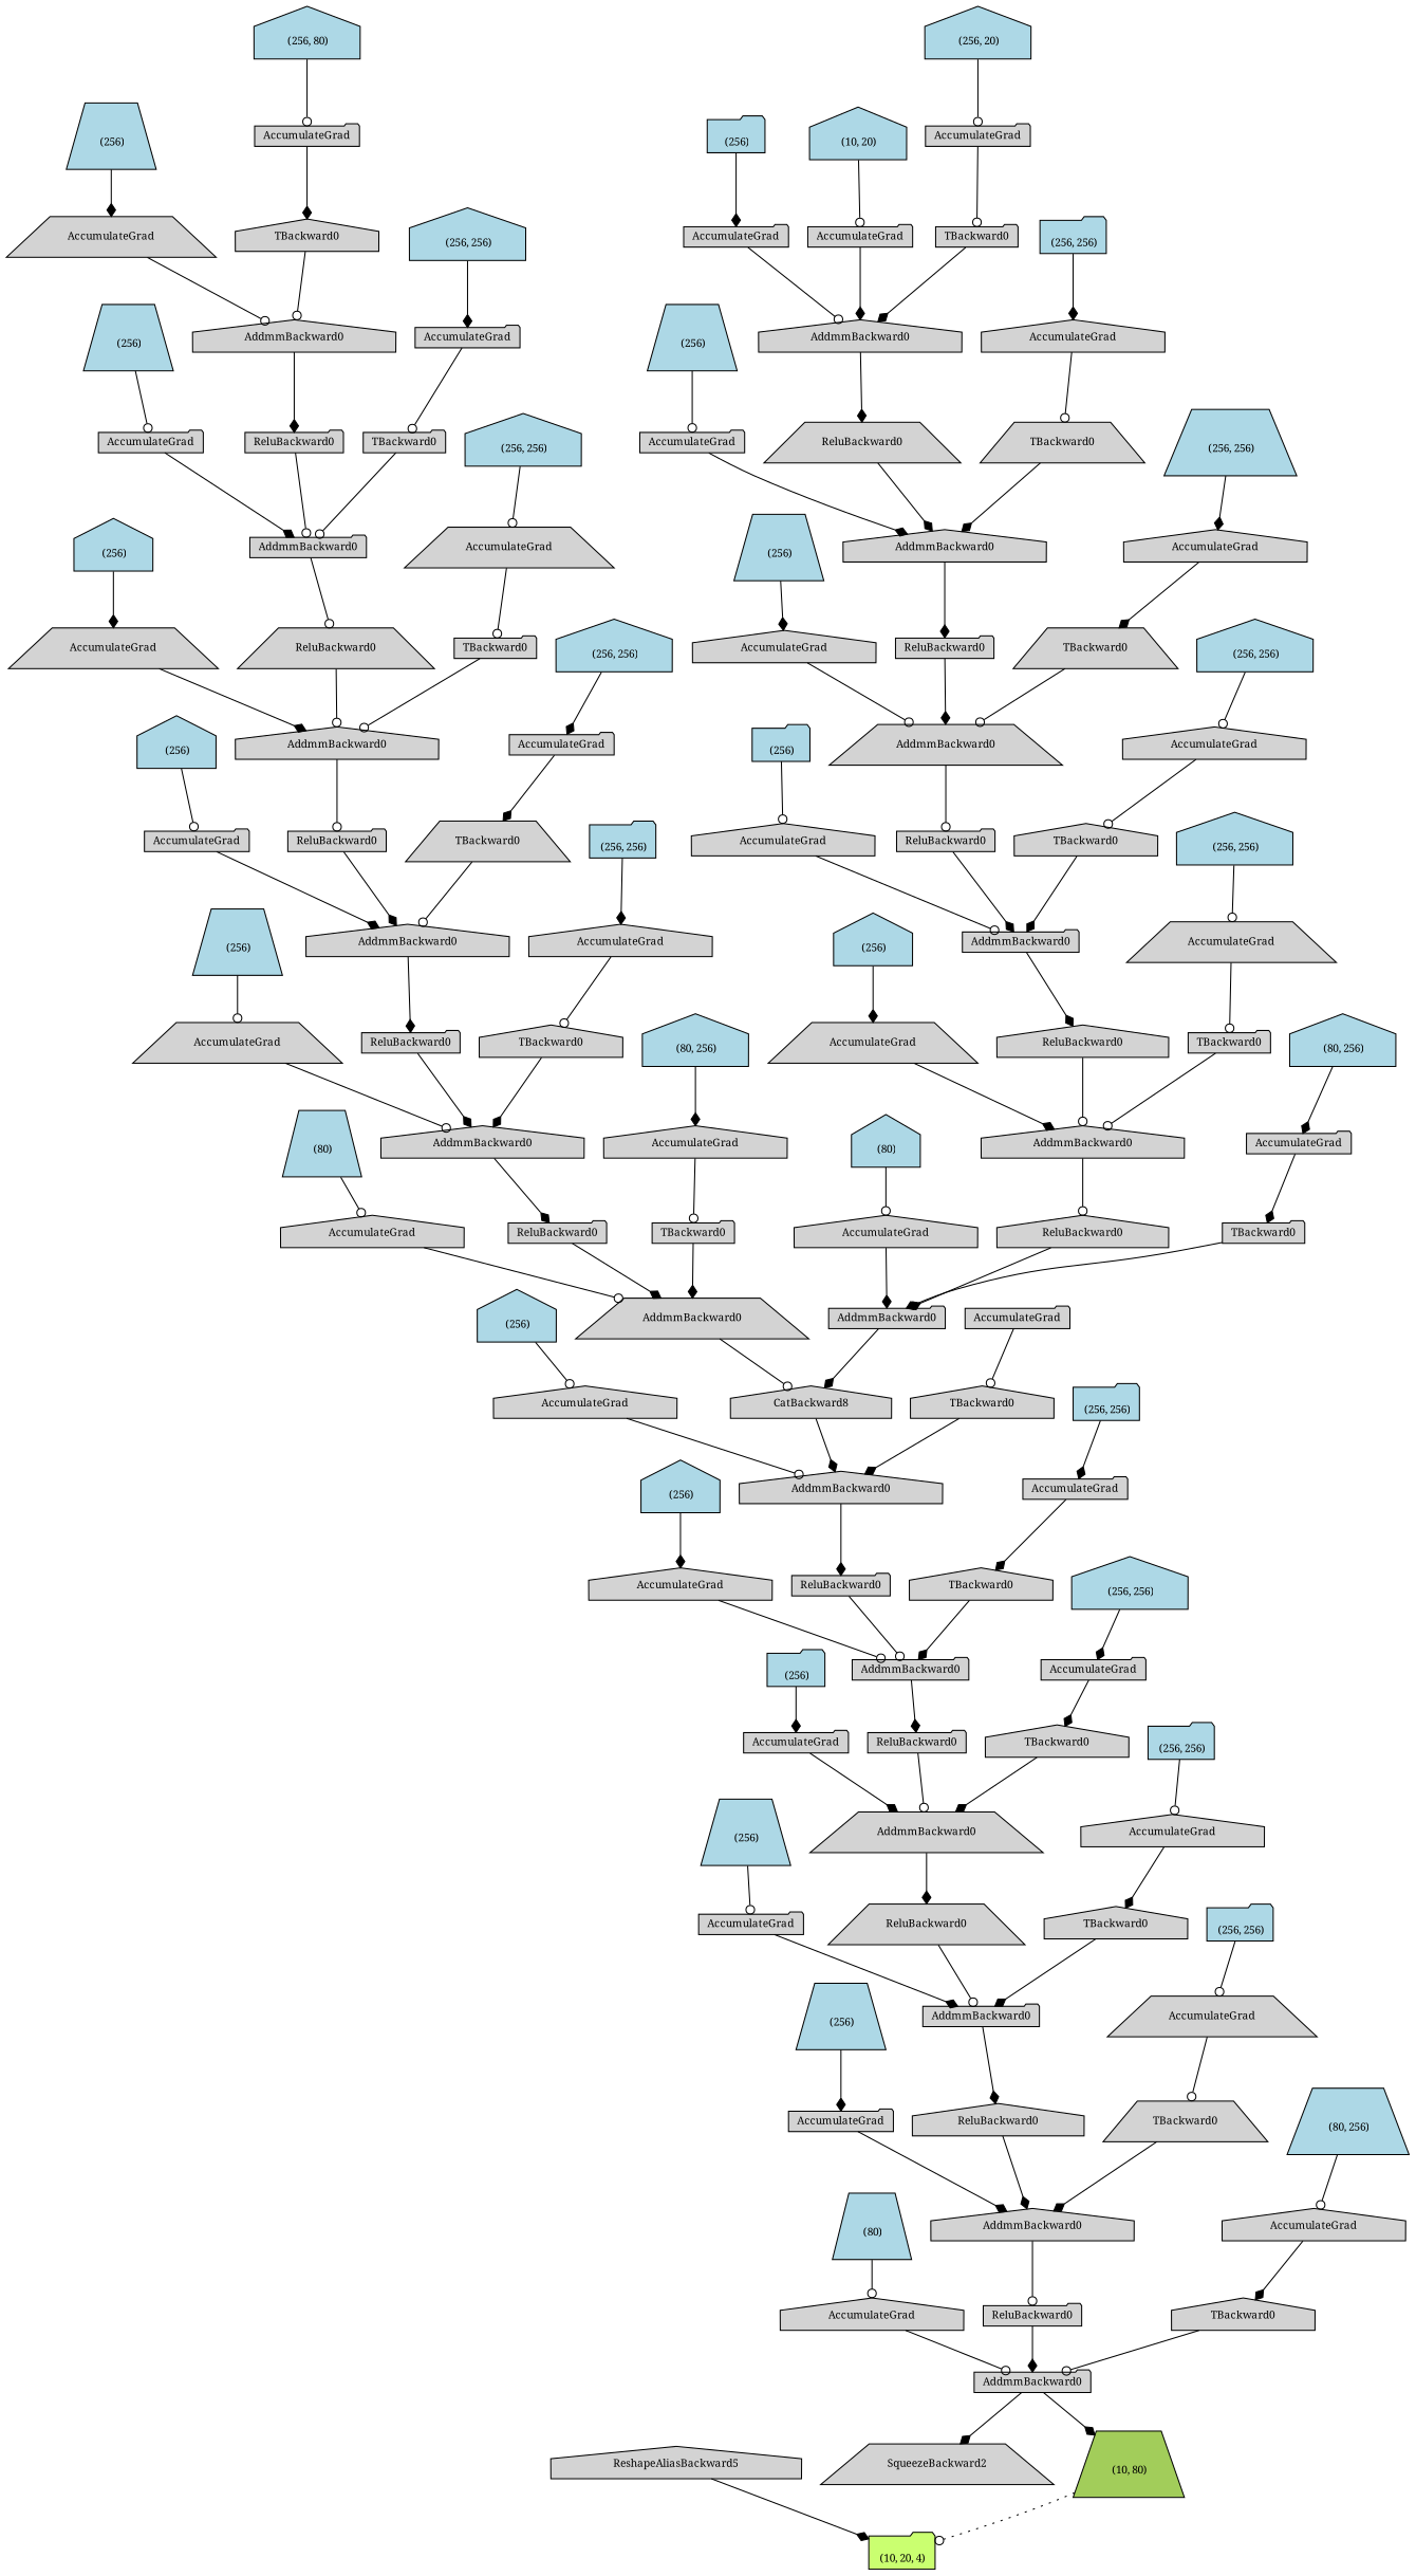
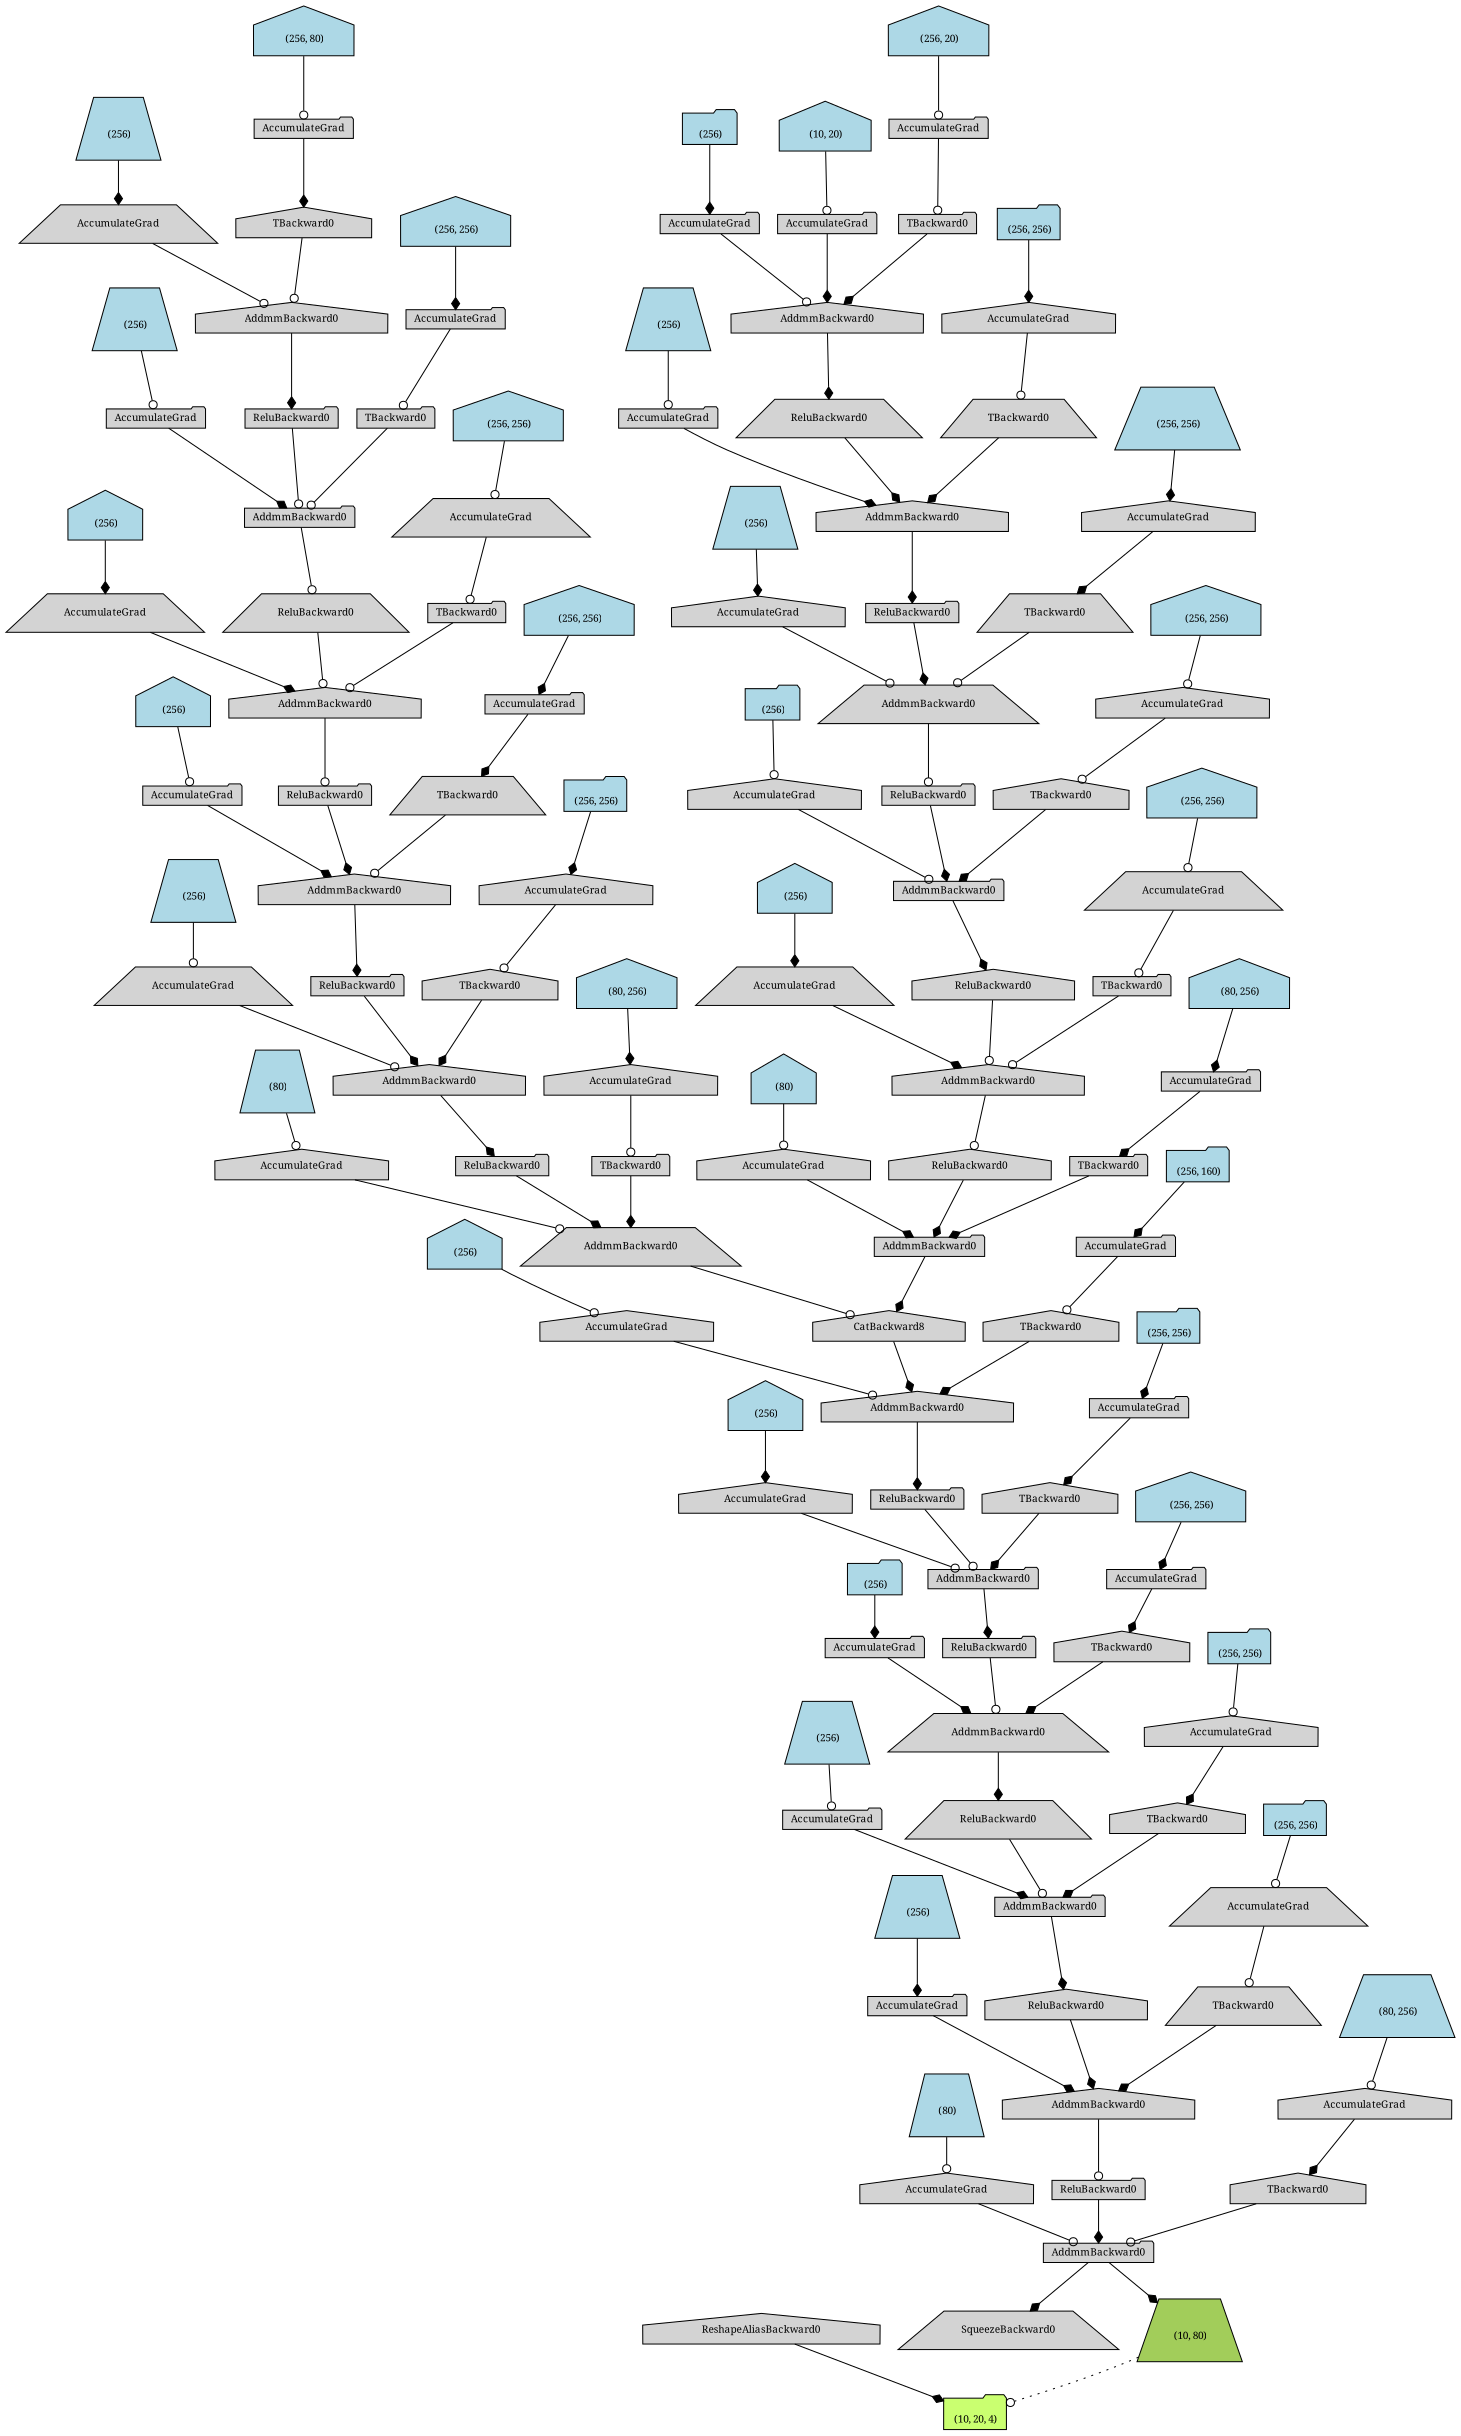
  digraph {
    fontname="Noto Serif"
    node [align=left fontname="Noto Serif" fontsize=10 ranksep=0.1 shape=house style=filled]
    edge [arrowhead=diamond fontname="Noto Serif"]
    n1 [fillcolor=darkolivegreen1 height=0.2 label="\n (10, 20, 4)" shape=folder]
-   n2 [height=0.2 label=ReshapeAliasBackward5]
-   n3 [height=0.2 label=SqueezeBackward2 shape=trapezium]
+   n2 [height=0.2 label=ReshapeAliasBackward0]
+   n3 [height=0.2 label=SqueezeBackward0 shape=trapezium]
    n4 [height=0.2 label=AddmmBackward0 shape=folder]
    n5 [fillcolor=darkolivegreen3 height=0.2 label="\n (10, 80)" shape=trapezium]
    n6 [height=0.2 label=AccumulateGrad]
    n7 [fillcolor=lightblue height=0.2 label="\n (80)" shape=trapezium]
    n8 [height=0.2 label=ReluBackward0 shape=folder]
    n9 [height=0.2 label=AddmmBackward0]
    n10 [height=0.2 label=AccumulateGrad shape=folder]
    n11 [fillcolor=lightblue height=0.2 label="\n (256)" shape=trapezium]
    n12 [height=0.2 label=ReluBackward0]
    n13 [height=0.2 label=AddmmBackward0 shape=folder]
    n14 [height=0.2 label=AccumulateGrad shape=folder]
    n15 [fillcolor=lightblue height=0.2 label="\n (256)" shape=trapezium]
    n16 [height=0.2 label=ReluBackward0 shape=trapezium]
    n17 [height=0.2 label=AddmmBackward0 shape=trapezium]
    n18 [height=0.2 label=AccumulateGrad shape=folder]
    n19 [fillcolor=lightblue height=0.2 label="\n (256)" shape=folder]
    n20 [height=0.2 label=ReluBackward0 shape=folder]
    n21 [height=0.2 label=AddmmBackward0 shape=folder]
    n22 [height=0.2 label=AccumulateGrad]
    n23 [fillcolor=lightblue height=0.2 label="\n (256)"]
    n24 [height=0.2 label=ReluBackward0 shape=folder]
    n25 [height=0.2 label=AddmmBackward0]
    n26 [height=0.2 label=AccumulateGrad]
    n27 [fillcolor=lightblue height=0.2 label="\n (256)"]
    n28 [height=0.2 label=CatBackward8]
    n29 [height=0.2 label=AddmmBackward0 shape=trapezium]
    n30 [height=0.2 label=AccumulateGrad]
    n31 [fillcolor=lightblue height=0.2 label="\n (80)" shape=trapezium]
    n32 [height=0.2 label=ReluBackward0 shape=folder]
    n33 [height=0.2 label=AddmmBackward0]
    n34 [height=0.2 label=AccumulateGrad shape=trapezium]
    n35 [fillcolor=lightblue height=0.2 label="\n (256)" shape=trapezium]
    n36 [height=0.2 label=ReluBackward0 shape=folder]
    n37 [height=0.2 label=AddmmBackward0]
    n38 [height=0.2 label=AccumulateGrad shape=folder]
    n39 [fillcolor=lightblue height=0.2 label="\n (256)"]
    n40 [height=0.2 label=ReluBackward0 shape=folder]
    n41 [height=0.2 label=AddmmBackward0]
    n42 [height=0.2 label=AccumulateGrad shape=trapezium]
    n43 [fillcolor=lightblue height=0.2 label="\n (256)"]
    n44 [height=0.2 label=ReluBackward0 shape=trapezium]
    n45 [height=0.2 label=AddmmBackward0 shape=folder]
    n46 [height=0.2 label=AccumulateGrad shape=folder]
    n47 [fillcolor=lightblue height=0.2 label="\n (256)" shape=trapezium]
    n48 [height=0.2 label=ReluBackward0 shape=folder]
    n49 [height=0.2 label=AddmmBackward0]
    n50 [height=0.2 label=AccumulateGrad shape=trapezium]
    n51 [fillcolor=lightblue height=0.2 label="\n (256)" shape=trapezium]
    n52 [height=0.2 label=TBackward0]
    n53 [height=0.2 label=AccumulateGrad shape=folder]
    n54 [fillcolor=lightblue height=0.2 label="\n (256, 80)"]
    n55 [height=0.2 label=TBackward0 shape=folder]
    n56 [height=0.2 label=AccumulateGrad shape=folder]
    n57 [fillcolor=lightblue height=0.2 label="\n (256, 256)"]
    n58 [height=0.2 label=TBackward0 shape=folder]
    n59 [height=0.2 label=AccumulateGrad shape=trapezium]
    n60 [fillcolor=lightblue height=0.2 label="\n (256, 256)"]
    n61 [height=0.2 label=TBackward0 shape=trapezium]
    n62 [height=0.2 label=AccumulateGrad shape=folder]
    n63 [fillcolor=lightblue height=0.2 label="\n (256, 256)"]
    n64 [height=0.2 label=TBackward0]
    n65 [height=0.2 label=AccumulateGrad]
    n66 [fillcolor=lightblue height=0.2 label="\n (256, 256)" shape=folder]
    n67 [height=0.2 label=TBackward0 shape=folder]
    n68 [height=0.2 label=AccumulateGrad]
    n69 [fillcolor=lightblue height=0.2 label="\n (80, 256)"]
    n70 [height=0.2 label=AddmmBackward0 shape=folder]
    n71 [height=0.2 label=AccumulateGrad]
    n72 [fillcolor=lightblue height=0.2 label="\n (80)"]
    n73 [height=0.2 label=ReluBackward0]
    n74 [height=0.2 label=AddmmBackward0]
    n75 [height=0.2 label=AccumulateGrad shape=trapezium]
    n76 [fillcolor=lightblue height=0.2 label="\n (256)"]
    n77 [height=0.2 label=ReluBackward0]
    n78 [height=0.2 label=AddmmBackward0 shape=folder]
    n79 [height=0.2 label=AccumulateGrad]
    n80 [fillcolor=lightblue height=0.2 label="\n (256)" shape=folder]
    n81 [height=0.2 label=ReluBackward0 shape=folder]
    n82 [height=0.2 label=AddmmBackward0 shape=trapezium]
    n83 [height=0.2 label=AccumulateGrad]
    n84 [fillcolor=lightblue height=0.2 label="\n (256)" shape=trapezium]
    n85 [height=0.2 label=ReluBackward0 shape=folder]
    n86 [height=0.2 label=AddmmBackward0]
    n87 [height=0.2 label=AccumulateGrad shape=folder]
    n88 [fillcolor=lightblue height=0.2 label="\n (256)" shape=trapezium]
    n89 [height=0.2 label=ReluBackward0 shape=trapezium]
    n90 [height=0.2 label=AddmmBackward0]
    n91 [height=0.2 label=AccumulateGrad shape=folder]
    n92 [fillcolor=lightblue height=0.2 label="\n (256)" shape=folder]
    n93 [height=0.2 label=AccumulateGrad shape=folder]
    n94 [fillcolor=lightblue height=0.2 label="\n (10, 20)"]
    n95 [height=0.2 label=TBackward0 shape=folder]
    n96 [height=0.2 label=AccumulateGrad shape=folder]
    n97 [fillcolor=lightblue height=0.2 label="\n (256, 20)"]
    n98 [height=0.2 label=TBackward0 shape=trapezium]
    n99 [height=0.2 label=AccumulateGrad]
    n100 [fillcolor=lightblue height=0.2 label="\n (256, 256)" shape=folder]
    n101 [height=0.2 label=TBackward0 shape=trapezium]
    n102 [height=0.2 label=AccumulateGrad]
    n103 [fillcolor=lightblue height=0.2 label="\n (256, 256)" shape=trapezium]
    n104 [height=0.2 label=TBackward0]
    n105 [height=0.2 label=AccumulateGrad]
    n106 [fillcolor=lightblue height=0.2 label="\n (256, 256)"]
    n107 [height=0.2 label=TBackward0 shape=folder]
    n108 [height=0.2 label=AccumulateGrad shape=trapezium]
    n109 [fillcolor=lightblue height=0.2 label="\n (256, 256)"]
    n110 [height=0.2 label=TBackward0 shape=folder]
    n111 [height=0.2 label=AccumulateGrad shape=folder]
    n112 [fillcolor=lightblue height=0.2 label="\n (80, 256)"]
    n113 [height=0.2 label=TBackward0]
    n114 [height=0.2 label=AccumulateGrad shape=folder]
+   n115 [fillcolor=lightblue height=0.2 label="\n (256, 160)" shape=folder]
    n116 [height=0.2 label=TBackward0]
    n117 [height=0.2 label=AccumulateGrad shape=folder]
    n118 [fillcolor=lightblue height=0.2 label="\n (256, 256)" shape=folder]
    n119 [height=0.2 label=TBackward0]
    n120 [height=0.2 label=AccumulateGrad shape=folder]
    n121 [fillcolor=lightblue height=0.2 label="\n (256, 256)"]
    n122 [height=0.2 label=TBackward0]
    n123 [height=0.2 label=AccumulateGrad]
    n124 [fillcolor=lightblue height=0.2 label="\n (256, 256)" shape=folder]
    n125 [height=0.2 label=TBackward0 shape=trapezium]
    n126 [height=0.2 label=AccumulateGrad shape=trapezium]
    n127 [fillcolor=lightblue height=0.2 label="\n (256, 256)" shape=folder]
    n128 [height=0.2 label=TBackward0]
    n129 [height=0.2 label=AccumulateGrad]
    n130 [fillcolor=lightblue height=0.2 label="\n (80, 256)" shape=trapezium]
    n2 -> n1
    n4 -> n3
    n4 -> n5
    n5 -> n1 [arrowhead=odot style=dotted]
    n6 -> n4 [arrowhead=odot]
    n7 -> n6 [arrowhead=odot]
    n8 -> n4
    n9 -> n8 [arrowhead=odot]
    n10 -> n9
    n11 -> n10
    n12 -> n9
    n13 -> n12
    n14 -> n13
    n15 -> n14 [arrowhead=odot]
    n16 -> n13 [arrowhead=odot]
    n17 -> n16
    n18 -> n17
    n19 -> n18
    n20 -> n17 [arrowhead=odot]
    n21 -> n20
    n22 -> n21 [arrowhead=odot]
    n23 -> n22
    n24 -> n21 [arrowhead=odot]
    n25 -> n24
    n26 -> n25 [arrowhead=odot]
    n27 -> n26 [arrowhead=odot]
    n28 -> n25
    n29 -> n28 [arrowhead=odot]
    n30 -> n29 [arrowhead=odot]
    n31 -> n30 [arrowhead=odot]
    n32 -> n29
    n33 -> n32
    n34 -> n33 [arrowhead=odot]
    n35 -> n34 [arrowhead=odot]
    n36 -> n33
    n37 -> n36
    n38 -> n37
    n39 -> n38 [arrowhead=odot]
    n40 -> n37
    n41 -> n40 [arrowhead=odot]
    n42 -> n41
    n43 -> n42
    n44 -> n41 [arrowhead=odot]
    n45 -> n44 [arrowhead=odot]
    n46 -> n45
    n47 -> n46 [arrowhead=odot]
    n48 -> n45 [arrowhead=odot]
    n49 -> n48
    n50 -> n49 [arrowhead=odot]
    n51 -> n50
    n52 -> n49 [arrowhead=odot]
    n53 -> n52
    n54 -> n53 [arrowhead=odot]
    n55 -> n45 [arrowhead=odot]
    n56 -> n55 [arrowhead=odot]
    n57 -> n56
    n58 -> n41 [arrowhead=odot]
    n59 -> n58 [arrowhead=odot]
    n60 -> n59 [arrowhead=odot]
    n61 -> n37 [arrowhead=odot]
    n62 -> n61
    n63 -> n62
    n64 -> n33
    n65 -> n64 [arrowhead=odot]
    n66 -> n65
    n67 -> n29
    n68 -> n67 [arrowhead=odot]
    n69 -> n68
    n70 -> n28
    n71 -> n70
    n72 -> n71 [arrowhead=odot]
    n73 -> n70
    n74 -> n73 [arrowhead=odot]
    n75 -> n74
    n76 -> n75
    n77 -> n74 [arrowhead=odot]
    n78 -> n77
    n79 -> n78 [arrowhead=odot]
    n80 -> n79 [arrowhead=odot]
    n81 -> n78
    n82 -> n81 [arrowhead=odot]
    n83 -> n82 [arrowhead=odot]
    n84 -> n83
    n85 -> n82
    n86 -> n85
    n87 -> n86
    n88 -> n87 [arrowhead=odot]
    n89 -> n86
    n90 -> n89
    n91 -> n90 [arrowhead=odot]
    n92 -> n91
    n93 -> n90
    n94 -> n93 [arrowhead=odot]
    n95 -> n90
    n96 -> n95 [arrowhead=odot]
    n97 -> n96 [arrowhead=odot]
    n98 -> n86
    n99 -> n98 [arrowhead=odot]
    n100 -> n99
    n101 -> n82 [arrowhead=odot]
    n102 -> n101
    n103 -> n102
    n104 -> n78
    n105 -> n104 [arrowhead=odot]
    n106 -> n105 [arrowhead=odot]
    n107 -> n74 [arrowhead=odot]
    n108 -> n107 [arrowhead=odot]
    n109 -> n108 [arrowhead=odot]
    n110 -> n70
    n111 -> n110
    n112 -> n111
    n113 -> n25
    n114 -> n113 [arrowhead=odot]
+   n115 -> n114
    n116 -> n21
    n117 -> n116
    n118 -> n117
    n119 -> n17
    n120 -> n119
    n121 -> n120
    n122 -> n13
    n123 -> n122
    n124 -> n123 [arrowhead=odot]
    n125 -> n9
    n126 -> n125 [arrowhead=odot]
    n127 -> n126 [arrowhead=odot]
    n128 -> n4 [arrowhead=odot]
    n129 -> n128
    n130 -> n129 [arrowhead=odot]
  }
